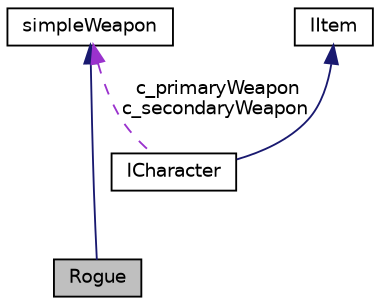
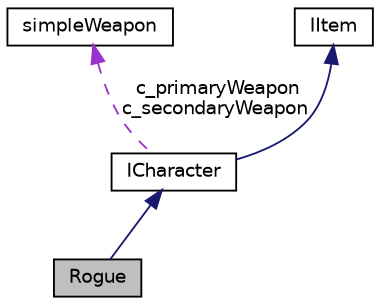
  digraph {
    node [color=black fillcolor=white fontname=Helvetica fontsize=10 shape=record style=filled]
    edge [color=midnightblue dir=back fontname=Helvetica fontsize=10 labelfontname=Helvetica labelfontsize=10 style=solid]
    n1 [fillcolor=grey75 fontcolor=black height=0.2 label=Rogue width=0.4]
    n2 [height=0.2 label=ICharacter width=0.4]
    n3 [height=0.2 label=simpleWeapon width=0.4]
    n4 [height=0.2 label=IItem width=0.4]
-   n3 -> n1
+   n2 -> n1
    n3 -> n2 [color=darkorchid3 label=" c_primaryWeapon\nc_secondaryWeapon" style=dashed]
    n4 -> n2
  }
